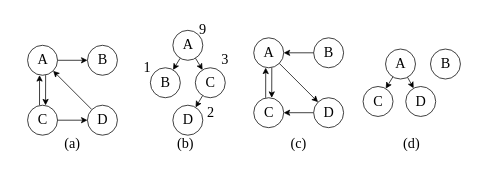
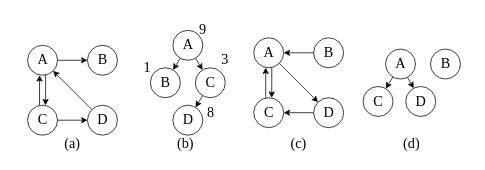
  <mxCell id="0" />
  <mxCell id="1" parent="0" />
  <mxCell id="2" value="&lt;font style=&quot;font-size: 19px;&quot; face=&quot;Times New Roman&quot;&gt;(a)&lt;/font&gt;" style="rounded=0;whiteSpace=wrap;html=1;container=1;verticalAlign=bottom;strokeColor=none;fontFamily=Times New Roman;fontSize=19;fillColor=none;" vertex="1" parent="1"><mxGeometry x="20" y="35" width="151" height="170" as="geometry"><mxRectangle x="177" y="190" width="50" height="40" as="alternateBounds" /></mxGeometry></mxCell>
  <mxCell id="3" value="" style="group" vertex="1" connectable="0" parent="2"><mxGeometry x="15.5" y="25" width="120" height="120" as="geometry" /></mxCell>
  <mxCell id="4" value="B" style="ellipse;whiteSpace=wrap;html=1;fontFamily=Times New Roman;fontSize=19;" vertex="1" parent="3"><mxGeometry x="80" width="40" height="40" as="geometry" /></mxCell>
  <mxCell id="5" style="edgeStyle=none;html=1;" edge="1" parent="3" source="6" target="4"><mxGeometry relative="1" as="geometry" /></mxCell>
  <mxCell id="6" value="A" style="ellipse;whiteSpace=wrap;html=1;fontFamily=Times New Roman;fontSize=19;" vertex="1" parent="3"><mxGeometry width="40" height="40" as="geometry" /></mxCell>
  <mxCell id="7" style="edgeStyle=none;html=1;exitX=0.399;exitY=0.003;exitDx=0;exitDy=0;exitPerimeter=0;entryX=0.4;entryY=0.995;entryDx=0;entryDy=0;entryPerimeter=0;" edge="1" parent="3" source="8" target="6"><mxGeometry relative="1" as="geometry" /></mxCell>
  <mxCell id="8" value="C" style="ellipse;whiteSpace=wrap;html=1;fontFamily=Times New Roman;fontSize=19;" vertex="1" parent="3"><mxGeometry y="80" width="40" height="40" as="geometry" /></mxCell>
  <mxCell id="9" style="edgeStyle=none;html=1;exitX=0.603;exitY=0.996;exitDx=0;exitDy=0;exitPerimeter=0;entryX=0.601;entryY=0.004;entryDx=0;entryDy=0;entryPerimeter=0;" edge="1" parent="3" source="6" target="8"><mxGeometry relative="1" as="geometry" /></mxCell>
  <mxCell id="10" style="edgeStyle=none;html=1;" edge="1" parent="3" source="11" target="6"><mxGeometry relative="1" as="geometry" /></mxCell>
  <mxCell id="11" value="D" style="ellipse;whiteSpace=wrap;html=1;fontFamily=Times New Roman;fontSize=19;" vertex="1" parent="3"><mxGeometry x="80" y="80" width="40" height="40" as="geometry" /></mxCell>
  <mxCell id="12" style="edgeStyle=none;html=1;" edge="1" parent="3" source="8" target="11"><mxGeometry relative="1" as="geometry" /></mxCell>
  <mxCell id="13" value="&lt;font style=&quot;font-size: 19px;&quot; face=&quot;Times New Roman&quot;&gt;(b)&lt;/font&gt;" style="rounded=0;whiteSpace=wrap;html=1;container=1;verticalAlign=bottom;strokeColor=none;fontFamily=Times New Roman;fontSize=19;fillColor=none;" vertex="1" parent="1"><mxGeometry x="171" y="35" width="151" height="170" as="geometry"><mxRectangle x="177" y="190" width="50" height="40" as="alternateBounds" /></mxGeometry></mxCell>
  <mxCell id="14" value="" style="group" vertex="1" connectable="0" parent="13"><mxGeometry x="8.5" y="-15" width="134" height="160" as="geometry" /></mxCell>
  <mxCell id="15" value="A" style="ellipse;whiteSpace=wrap;html=1;fontFamily=Times New Roman;fontSize=19;" vertex="1" parent="14"><mxGeometry x="50" y="20" width="40" height="40" as="geometry" /></mxCell>
  <mxCell id="16" value="B" style="ellipse;whiteSpace=wrap;html=1;fontFamily=Times New Roman;fontSize=19;" vertex="1" parent="14"><mxGeometry x="20" y="70" width="40" height="40" as="geometry" /></mxCell>
  <mxCell id="17" style="edgeStyle=none;html=1;" edge="1" parent="14" source="15" target="16"><mxGeometry relative="1" as="geometry" /></mxCell>
  <mxCell id="18" value="C" style="ellipse;whiteSpace=wrap;html=1;fontFamily=Times New Roman;fontSize=19;" vertex="1" parent="14"><mxGeometry x="80" y="70" width="40" height="40" as="geometry" /></mxCell>
  <mxCell id="19" style="edgeStyle=none;html=1;" edge="1" parent="14" source="15" target="18"><mxGeometry relative="1" as="geometry" /></mxCell>
  <mxCell id="20" value="D" style="ellipse;whiteSpace=wrap;html=1;fontFamily=Times New Roman;fontSize=19;" vertex="1" parent="14"><mxGeometry x="50" y="120" width="40" height="40" as="geometry" /></mxCell>
  <mxCell id="21" style="edgeStyle=none;html=1;" edge="1" parent="14" source="18" target="20"><mxGeometry relative="1" as="geometry" /></mxCell>
  <mxCell id="22" value="9" style="text;html=1;align=center;verticalAlign=middle;resizable=0;points=[];autosize=1;strokeColor=none;fillColor=none;fontFamily=Times New Roman;fontSize=19;" vertex="1" parent="14"><mxGeometry x="74" width="30" height="40" as="geometry" /></mxCell>
  <mxCell id="23" value="1" style="text;html=1;align=center;verticalAlign=middle;resizable=0;points=[];autosize=1;strokeColor=none;fillColor=none;fontFamily=Times New Roman;fontSize=19;" vertex="1" parent="14"><mxGeometry y="50" width="30" height="40" as="geometry" /></mxCell>
  <mxCell id="24" value="3" style="text;html=1;align=center;verticalAlign=middle;resizable=0;points=[];autosize=1;strokeColor=none;fillColor=none;fontFamily=Times New Roman;fontSize=19;" vertex="1" parent="14"><mxGeometry x="104" y="40" width="30" height="40" as="geometry" /></mxCell>
- <mxCell id="25" value="2" style="text;html=1;align=center;verticalAlign=middle;resizable=0;points=[];autosize=1;strokeColor=none;fillColor=none;fontFamily=Times New Roman;fontSize=19;" vertex="1" parent="14"><mxGeometry x="85" y="110" width="30" height="40" as="geometry" /></mxCell>
+ <mxCell id="25" value="8" style="text;html=1;align=center;verticalAlign=middle;resizable=0;points=[];autosize=1;strokeColor=none;fillColor=none;fontFamily=Times New Roman;fontSize=19;" vertex="1" parent="14"><mxGeometry x="85" y="110" width="30" height="40" as="geometry" /></mxCell>
  <mxCell id="26" value="&lt;font style=&quot;font-size: 19px;&quot; face=&quot;Times New Roman&quot;&gt;(c)&lt;/font&gt;" style="rounded=0;whiteSpace=wrap;html=1;container=1;verticalAlign=bottom;strokeColor=none;fontFamily=Times New Roman;fontSize=19;fillColor=none;" vertex="1" parent="1"><mxGeometry x="322" y="35" width="151" height="170" as="geometry"><mxRectangle x="177" y="190" width="50" height="40" as="alternateBounds" /></mxGeometry></mxCell>
  <mxCell id="27" value="" style="group" vertex="1" connectable="0" parent="26"><mxGeometry x="15.5" y="15" width="120" height="120" as="geometry" /></mxCell>
  <mxCell id="28" value="B" style="ellipse;whiteSpace=wrap;html=1;fontFamily=Times New Roman;fontSize=19;" vertex="1" parent="27"><mxGeometry x="80" width="40" height="40" as="geometry" /></mxCell>
  <mxCell id="29" value="A" style="ellipse;whiteSpace=wrap;html=1;fontFamily=Times New Roman;fontSize=19;" vertex="1" parent="27"><mxGeometry width="40" height="40" as="geometry" /></mxCell>
  <mxCell id="30" style="edgeStyle=none;html=1;fontFamily=Times New Roman;fontSize=19;" edge="1" parent="27" source="28" target="29"><mxGeometry relative="1" as="geometry" /></mxCell>
  <mxCell id="31" style="edgeStyle=none;html=1;exitX=0.399;exitY=0.003;exitDx=0;exitDy=0;exitPerimeter=0;entryX=0.4;entryY=0.995;entryDx=0;entryDy=0;entryPerimeter=0;" edge="1" parent="27" source="32" target="29"><mxGeometry relative="1" as="geometry" /></mxCell>
  <mxCell id="32" value="C" style="ellipse;whiteSpace=wrap;html=1;fontFamily=Times New Roman;fontSize=19;" vertex="1" parent="27"><mxGeometry y="80" width="40" height="40" as="geometry" /></mxCell>
  <mxCell id="33" style="edgeStyle=none;html=1;exitX=0.603;exitY=0.996;exitDx=0;exitDy=0;exitPerimeter=0;entryX=0.601;entryY=0.004;entryDx=0;entryDy=0;entryPerimeter=0;" edge="1" parent="27" source="29" target="32"><mxGeometry relative="1" as="geometry" /></mxCell>
  <mxCell id="34" style="edgeStyle=none;html=1;entryX=1;entryY=0.5;entryDx=0;entryDy=0;fontFamily=Times New Roman;fontSize=19;" edge="1" parent="27" source="35" target="32"><mxGeometry relative="1" as="geometry" /></mxCell>
  <mxCell id="35" value="D" style="ellipse;whiteSpace=wrap;html=1;fontFamily=Times New Roman;fontSize=19;" vertex="1" parent="27"><mxGeometry x="80" y="80" width="40" height="40" as="geometry" /></mxCell>
  <mxCell id="36" style="edgeStyle=none;html=1;fontFamily=Times New Roman;fontSize=19;" edge="1" parent="27" source="29" target="35"><mxGeometry relative="1" as="geometry" /></mxCell>
  <mxCell id="37" value="&lt;font style=&quot;font-size: 19px;&quot; face=&quot;Times New Roman&quot;&gt;(d)&lt;/font&gt;" style="rounded=0;whiteSpace=wrap;html=1;container=1;verticalAlign=bottom;strokeColor=none;fontFamily=Times New Roman;fontSize=19;fillColor=none;" vertex="1" parent="1"><mxGeometry x="473" y="35" width="151" height="170" as="geometry"><mxRectangle x="177" y="190" width="50" height="40" as="alternateBounds" /></mxGeometry></mxCell>
  <mxCell id="38" value="" style="group" vertex="1" connectable="0" parent="37"><mxGeometry x="10.5" y="30" width="130" height="90" as="geometry" /></mxCell>
  <mxCell id="39" value="A" style="ellipse;whiteSpace=wrap;html=1;fontFamily=Times New Roman;fontSize=19;" vertex="1" parent="38"><mxGeometry x="30" width="40" height="40" as="geometry" /></mxCell>
  <mxCell id="40" value="C" style="ellipse;whiteSpace=wrap;html=1;fontFamily=Times New Roman;fontSize=19;" vertex="1" parent="38"><mxGeometry y="50" width="40" height="40" as="geometry" /></mxCell>
  <mxCell id="41" style="edgeStyle=none;html=1;fontFamily=Times New Roman;fontSize=19;" edge="1" parent="38" source="39" target="40"><mxGeometry relative="1" as="geometry" /></mxCell>
  <mxCell id="42" value="D" style="ellipse;whiteSpace=wrap;html=1;fontFamily=Times New Roman;fontSize=19;" vertex="1" parent="38"><mxGeometry x="57" y="50" width="40" height="40" as="geometry" /></mxCell>
  <mxCell id="43" style="edgeStyle=none;html=1;fontFamily=Times New Roman;fontSize=19;" edge="1" parent="38" source="39" target="42"><mxGeometry relative="1" as="geometry" /></mxCell>
  <mxCell id="44" value="B" style="ellipse;whiteSpace=wrap;html=1;fontFamily=Times New Roman;fontSize=19;" vertex="1" parent="38"><mxGeometry x="90" width="40" height="40" as="geometry" /></mxCell>
